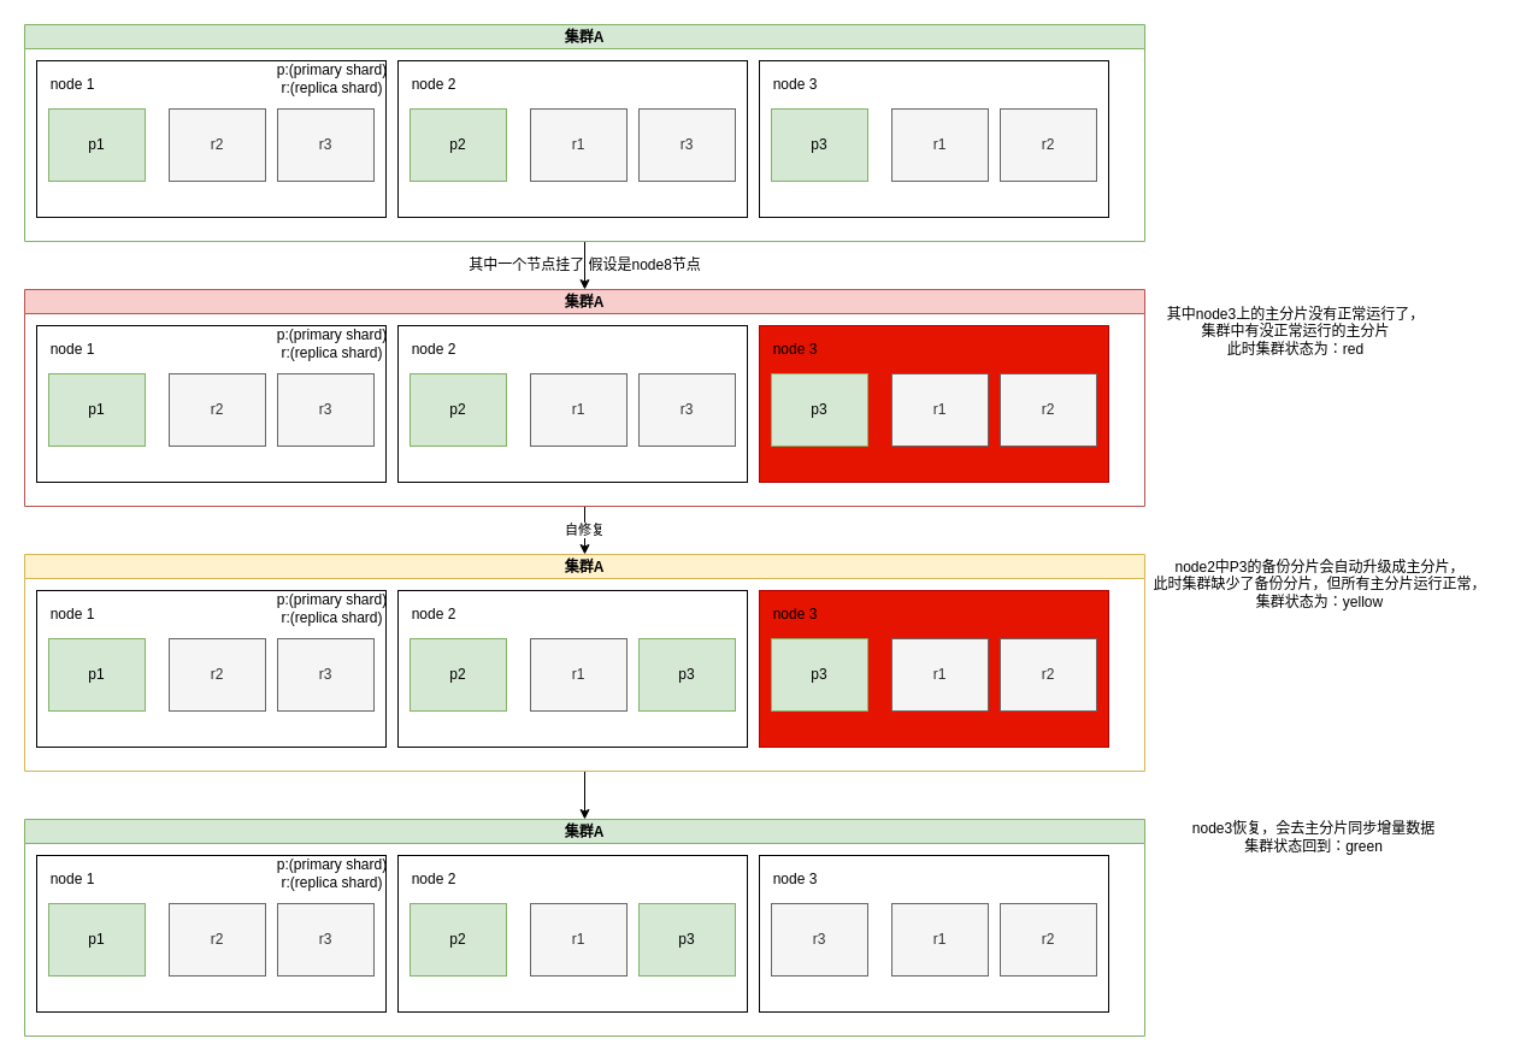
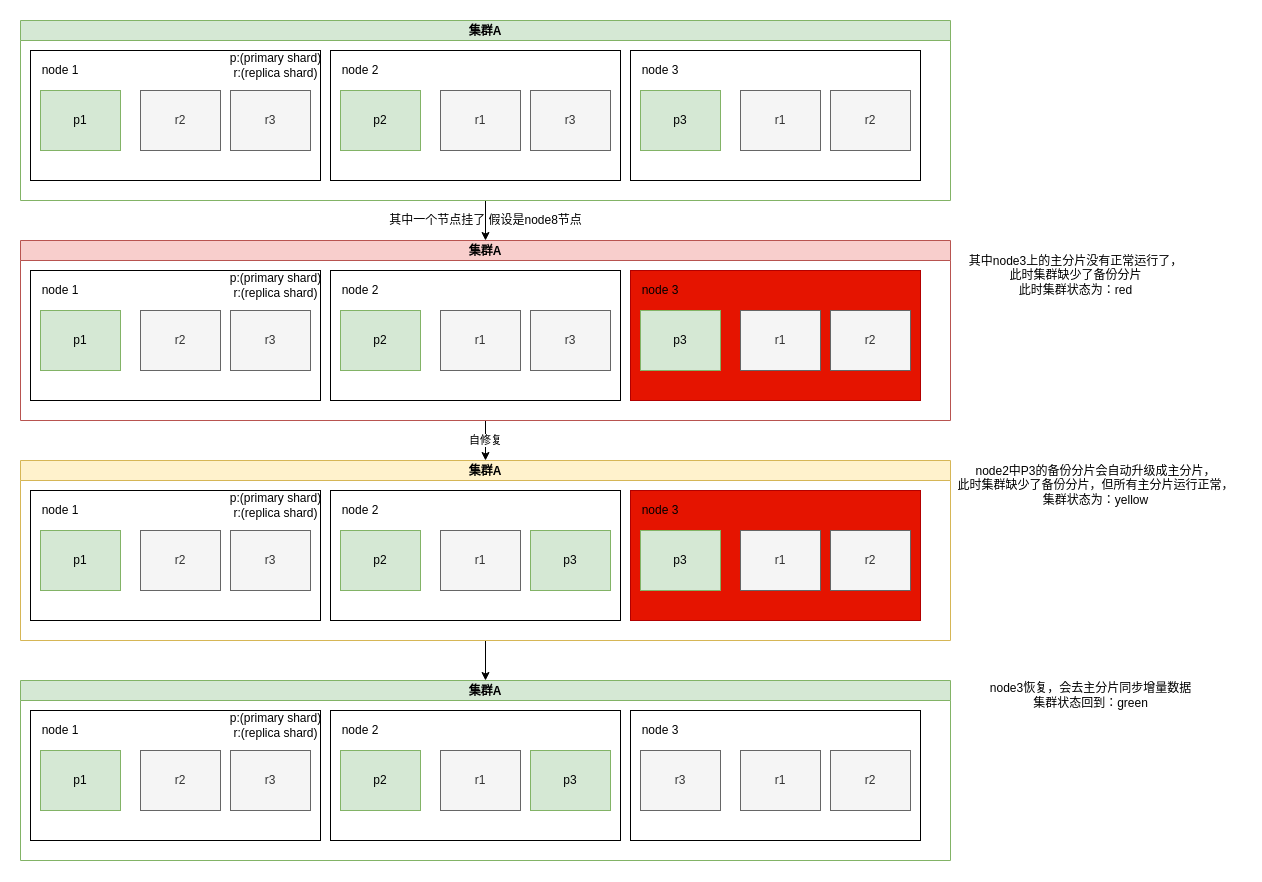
  <mxCell id="0" />
  <mxCell id="1" parent="0" />
  <mxCell id="2" style="edgeStyle=orthogonalEdgeStyle;rounded=0;orthogonalLoop=1;jettySize=auto;html=1;exitX=0.5;exitY=1;exitDx=0;exitDy=0;entryX=0.5;entryY=0;entryDx=0;entryDy=0;" edge="1" parent="1" source="3" target="21"><mxGeometry relative="1" as="geometry" /></mxCell>
  <mxCell id="3" value="集群A" style="swimlane;startSize=20;horizontal=1;containerType=tree;newEdgeStyle={&quot;edgeStyle&quot;:&quot;elbowEdgeStyle&quot;,&quot;startArrow&quot;:&quot;none&quot;,&quot;endArrow&quot;:&quot;none&quot;};fillColor=#d5e8d4;strokeColor=#82b366;" vertex="1" parent="1"><mxGeometry x="20" y="20" width="930" height="180" as="geometry"><mxRectangle x="70" y="50" width="70" height="20" as="alternateBounds" /></mxGeometry></mxCell>
  <mxCell id="4" value="" style="rounded=0;whiteSpace=wrap;html=1;" vertex="1" parent="3"><mxGeometry x="10" y="30" width="290" height="130" as="geometry" /></mxCell>
  <mxCell id="5" value="node 1" style="text;html=1;strokeColor=none;fillColor=none;align=center;verticalAlign=middle;whiteSpace=wrap;rounded=0;" vertex="1" parent="3"><mxGeometry x="20" y="40" width="40" height="20" as="geometry" /></mxCell>
  <mxCell id="6" value="p1" style="rounded=0;whiteSpace=wrap;html=1;fillColor=#d5e8d4;strokeColor=#82b366;" vertex="1" parent="3"><mxGeometry x="20" y="70" width="80" height="60" as="geometry" /></mxCell>
  <mxCell id="7" value="r2" style="rounded=0;whiteSpace=wrap;html=1;fillColor=#f5f5f5;strokeColor=#666666;fontColor=#333333;" vertex="1" parent="3"><mxGeometry x="120" y="70" width="80" height="60" as="geometry" /></mxCell>
  <mxCell id="8" value="r3" style="rounded=0;whiteSpace=wrap;html=1;fillColor=#f5f5f5;strokeColor=#666666;fontColor=#333333;" vertex="1" parent="3"><mxGeometry x="210" y="70" width="80" height="60" as="geometry" /></mxCell>
  <mxCell id="9" value="" style="rounded=0;whiteSpace=wrap;html=1;" vertex="1" parent="3"><mxGeometry x="310" y="30" width="290" height="130" as="geometry" /></mxCell>
  <mxCell id="10" value="p2" style="rounded=0;whiteSpace=wrap;html=1;fillColor=#d5e8d4;strokeColor=#82b366;" vertex="1" parent="3"><mxGeometry x="320" y="70" width="80" height="60" as="geometry" /></mxCell>
  <mxCell id="11" value="r1" style="rounded=0;whiteSpace=wrap;html=1;fillColor=#f5f5f5;strokeColor=#666666;fontColor=#333333;" vertex="1" parent="3"><mxGeometry x="420" y="70" width="80" height="60" as="geometry" /></mxCell>
  <mxCell id="12" value="r3" style="rounded=0;whiteSpace=wrap;html=1;fillColor=#f5f5f5;strokeColor=#666666;fontColor=#333333;" vertex="1" parent="3"><mxGeometry x="510" y="70" width="80" height="60" as="geometry" /></mxCell>
  <mxCell id="13" value="node 2" style="text;html=1;strokeColor=none;fillColor=none;align=center;verticalAlign=middle;whiteSpace=wrap;rounded=0;" vertex="1" parent="3"><mxGeometry x="320" y="40" width="40" height="20" as="geometry" /></mxCell>
  <mxCell id="14" value="" style="rounded=0;whiteSpace=wrap;html=1;" vertex="1" parent="3"><mxGeometry x="610" y="30" width="290" height="130" as="geometry" /></mxCell>
  <mxCell id="15" value="p3" style="rounded=0;whiteSpace=wrap;html=1;fillColor=#d5e8d4;strokeColor=#82b366;" vertex="1" parent="3"><mxGeometry x="620" y="70" width="80" height="60" as="geometry" /></mxCell>
  <mxCell id="16" value="r1" style="rounded=0;whiteSpace=wrap;html=1;fillColor=#f5f5f5;strokeColor=#666666;fontColor=#333333;" vertex="1" parent="3"><mxGeometry x="720" y="70" width="80" height="60" as="geometry" /></mxCell>
  <mxCell id="17" value="r2" style="rounded=0;whiteSpace=wrap;html=1;fillColor=#f5f5f5;strokeColor=#666666;fontColor=#333333;" vertex="1" parent="3"><mxGeometry x="810" y="70" width="80" height="60" as="geometry" /></mxCell>
  <mxCell id="18" value="node 3" style="text;html=1;strokeColor=none;fillColor=none;align=center;verticalAlign=middle;whiteSpace=wrap;rounded=0;" vertex="1" parent="3"><mxGeometry x="620" y="40" width="40" height="20" as="geometry" /></mxCell>
  <mxCell id="19" value="p:(primary shard)&lt;br&gt;r:(replica shard)" style="text;html=1;align=center;verticalAlign=middle;resizable=0;points=[];autosize=1;strokeColor=none;" vertex="1" parent="3"><mxGeometry x="200" y="30" width="110" height="30" as="geometry" /></mxCell>
  <mxCell id="20" value="自修复" style="edgeStyle=orthogonalEdgeStyle;rounded=0;orthogonalLoop=1;jettySize=auto;html=1;exitX=0.5;exitY=1;exitDx=0;exitDy=0;entryX=0.5;entryY=0;entryDx=0;entryDy=0;" edge="1" parent="1" source="21" target="41"><mxGeometry relative="1" as="geometry" /></mxCell>
  <mxCell id="21" value="集群A" style="swimlane;startSize=20;horizontal=1;containerType=tree;newEdgeStyle={&quot;edgeStyle&quot;:&quot;elbowEdgeStyle&quot;,&quot;startArrow&quot;:&quot;none&quot;,&quot;endArrow&quot;:&quot;none&quot;};fillColor=#f8cecc;strokeColor=#b85450;" vertex="1" parent="1"><mxGeometry x="20" y="240" width="930" height="180" as="geometry"><mxRectangle x="70" y="50" width="70" height="20" as="alternateBounds" /></mxGeometry></mxCell>
  <mxCell id="22" value="" style="rounded=0;whiteSpace=wrap;html=1;" vertex="1" parent="21"><mxGeometry x="10" y="30" width="290" height="130" as="geometry" /></mxCell>
  <mxCell id="23" value="node 1" style="text;html=1;strokeColor=none;fillColor=none;align=center;verticalAlign=middle;whiteSpace=wrap;rounded=0;" vertex="1" parent="21"><mxGeometry x="20" y="40" width="40" height="20" as="geometry" /></mxCell>
  <mxCell id="24" value="p1" style="rounded=0;whiteSpace=wrap;html=1;fillColor=#d5e8d4;strokeColor=#82b366;" vertex="1" parent="21"><mxGeometry x="20" y="70" width="80" height="60" as="geometry" /></mxCell>
  <mxCell id="25" value="r2" style="rounded=0;whiteSpace=wrap;html=1;fillColor=#f5f5f5;strokeColor=#666666;fontColor=#333333;" vertex="1" parent="21"><mxGeometry x="120" y="70" width="80" height="60" as="geometry" /></mxCell>
  <mxCell id="26" value="r3" style="rounded=0;whiteSpace=wrap;html=1;fillColor=#f5f5f5;strokeColor=#666666;fontColor=#333333;" vertex="1" parent="21"><mxGeometry x="210" y="70" width="80" height="60" as="geometry" /></mxCell>
  <mxCell id="27" value="" style="rounded=0;whiteSpace=wrap;html=1;" vertex="1" parent="21"><mxGeometry x="310" y="30" width="290" height="130" as="geometry" /></mxCell>
  <mxCell id="28" value="p2" style="rounded=0;whiteSpace=wrap;html=1;fillColor=#d5e8d4;strokeColor=#82b366;" vertex="1" parent="21"><mxGeometry x="320" y="70" width="80" height="60" as="geometry" /></mxCell>
  <mxCell id="29" value="r1" style="rounded=0;whiteSpace=wrap;html=1;fillColor=#f5f5f5;strokeColor=#666666;fontColor=#333333;" vertex="1" parent="21"><mxGeometry x="420" y="70" width="80" height="60" as="geometry" /></mxCell>
  <mxCell id="30" value="r3" style="rounded=0;whiteSpace=wrap;html=1;fillColor=#f5f5f5;strokeColor=#666666;fontColor=#333333;" vertex="1" parent="21"><mxGeometry x="510" y="70" width="80" height="60" as="geometry" /></mxCell>
  <mxCell id="31" value="node 2" style="text;html=1;strokeColor=none;fillColor=none;align=center;verticalAlign=middle;whiteSpace=wrap;rounded=0;" vertex="1" parent="21"><mxGeometry x="320" y="40" width="40" height="20" as="geometry" /></mxCell>
  <mxCell id="32" value="" style="rounded=0;whiteSpace=wrap;html=1;fillColor=#e51400;strokeColor=#B20000;fontColor=#ffffff;" vertex="1" parent="21"><mxGeometry x="610" y="30" width="290" height="130" as="geometry" /></mxCell>
  <mxCell id="33" value="p3" style="rounded=0;whiteSpace=wrap;html=1;fillColor=#d5e8d4;strokeColor=#82b366;" vertex="1" parent="21"><mxGeometry x="620" y="70" width="80" height="60" as="geometry" /></mxCell>
  <mxCell id="34" value="r1" style="rounded=0;whiteSpace=wrap;html=1;fillColor=#f5f5f5;strokeColor=#666666;fontColor=#333333;" vertex="1" parent="21"><mxGeometry x="720" y="70" width="80" height="60" as="geometry" /></mxCell>
  <mxCell id="35" value="r2" style="rounded=0;whiteSpace=wrap;html=1;fillColor=#f5f5f5;strokeColor=#666666;fontColor=#333333;" vertex="1" parent="21"><mxGeometry x="810" y="70" width="80" height="60" as="geometry" /></mxCell>
  <mxCell id="36" value="node 3" style="text;html=1;strokeColor=none;fillColor=none;align=center;verticalAlign=middle;whiteSpace=wrap;rounded=0;" vertex="1" parent="21"><mxGeometry x="620" y="40" width="40" height="20" as="geometry" /></mxCell>
  <mxCell id="37" value="p:(primary shard)&lt;br&gt;r:(replica shard)" style="text;html=1;align=center;verticalAlign=middle;resizable=0;points=[];autosize=1;strokeColor=none;" vertex="1" parent="21"><mxGeometry x="200" y="30" width="110" height="30" as="geometry" /></mxCell>
  <mxCell id="38" value="其中一个节点挂了 假设是node8节点" style="text;html=1;align=center;verticalAlign=middle;resizable=0;points=[];autosize=1;strokeColor=none;" vertex="1" parent="1"><mxGeometry x="380" y="210" width="210" height="20" as="geometry" /></mxCell>
- <mxCell id="39" value="其中node3上的主分片没有正常运行了，&lt;br&gt;集群中有没正常运行的主分片&lt;br&gt;此时集群状态为：red" style="text;html=1;align=center;verticalAlign=middle;resizable=0;points=[];autosize=1;strokeColor=none;" vertex="1" parent="1"><mxGeometry x="960" y="250" width="230" height="50" as="geometry" /></mxCell>
+ <mxCell id="39" value="其中node3上的主分片没有正常运行了，&lt;br&gt;此时集群缺少了备份分片&lt;br&gt;此时集群状态为：red" style="text;html=1;align=center;verticalAlign=middle;resizable=0;points=[];autosize=1;strokeColor=none;" vertex="1" parent="1"><mxGeometry x="960" y="250" width="230" height="50" as="geometry" /></mxCell>
  <mxCell id="40" style="edgeStyle=orthogonalEdgeStyle;rounded=0;orthogonalLoop=1;jettySize=auto;html=1;exitX=0.5;exitY=1;exitDx=0;exitDy=0;entryX=0.5;entryY=0;entryDx=0;entryDy=0;" edge="1" parent="1" source="41" target="60"><mxGeometry relative="1" as="geometry" /></mxCell>
  <mxCell id="41" value="集群A" style="swimlane;startSize=20;horizontal=1;containerType=tree;newEdgeStyle={&quot;edgeStyle&quot;:&quot;elbowEdgeStyle&quot;,&quot;startArrow&quot;:&quot;none&quot;,&quot;endArrow&quot;:&quot;none&quot;};fillColor=#fff2cc;strokeColor=#d6b656;" vertex="1" parent="1"><mxGeometry x="20" y="460" width="930" height="180" as="geometry"><mxRectangle x="70" y="50" width="70" height="20" as="alternateBounds" /></mxGeometry></mxCell>
  <mxCell id="42" value="" style="rounded=0;whiteSpace=wrap;html=1;" vertex="1" parent="41"><mxGeometry x="10" y="30" width="290" height="130" as="geometry" /></mxCell>
  <mxCell id="43" value="node 1" style="text;html=1;strokeColor=none;fillColor=none;align=center;verticalAlign=middle;whiteSpace=wrap;rounded=0;" vertex="1" parent="41"><mxGeometry x="20" y="40" width="40" height="20" as="geometry" /></mxCell>
  <mxCell id="44" value="p1" style="rounded=0;whiteSpace=wrap;html=1;fillColor=#d5e8d4;strokeColor=#82b366;" vertex="1" parent="41"><mxGeometry x="20" y="70" width="80" height="60" as="geometry" /></mxCell>
  <mxCell id="45" value="r2" style="rounded=0;whiteSpace=wrap;html=1;fillColor=#f5f5f5;strokeColor=#666666;fontColor=#333333;" vertex="1" parent="41"><mxGeometry x="120" y="70" width="80" height="60" as="geometry" /></mxCell>
  <mxCell id="46" value="r3" style="rounded=0;whiteSpace=wrap;html=1;fillColor=#f5f5f5;strokeColor=#666666;fontColor=#333333;" vertex="1" parent="41"><mxGeometry x="210" y="70" width="80" height="60" as="geometry" /></mxCell>
  <mxCell id="47" value="" style="rounded=0;whiteSpace=wrap;html=1;" vertex="1" parent="41"><mxGeometry x="310" y="30" width="290" height="130" as="geometry" /></mxCell>
  <mxCell id="48" value="p2" style="rounded=0;whiteSpace=wrap;html=1;fillColor=#d5e8d4;strokeColor=#82b366;" vertex="1" parent="41"><mxGeometry x="320" y="70" width="80" height="60" as="geometry" /></mxCell>
  <mxCell id="49" value="r1" style="rounded=0;whiteSpace=wrap;html=1;fillColor=#f5f5f5;strokeColor=#666666;fontColor=#333333;" vertex="1" parent="41"><mxGeometry x="420" y="70" width="80" height="60" as="geometry" /></mxCell>
  <mxCell id="50" value="r3" style="rounded=0;whiteSpace=wrap;html=1;fillColor=#f5f5f5;strokeColor=#666666;fontColor=#333333;" vertex="1" parent="41"><mxGeometry x="510" y="70" width="80" height="60" as="geometry" /></mxCell>
  <mxCell id="51" value="node 2" style="text;html=1;strokeColor=none;fillColor=none;align=center;verticalAlign=middle;whiteSpace=wrap;rounded=0;" vertex="1" parent="41"><mxGeometry x="320" y="40" width="40" height="20" as="geometry" /></mxCell>
  <mxCell id="52" value="" style="rounded=0;whiteSpace=wrap;html=1;fillColor=#e51400;strokeColor=#B20000;fontColor=#ffffff;" vertex="1" parent="41"><mxGeometry x="610" y="30" width="290" height="130" as="geometry" /></mxCell>
  <mxCell id="53" value="r1" style="rounded=0;whiteSpace=wrap;html=1;fillColor=#f5f5f5;strokeColor=#666666;fontColor=#333333;" vertex="1" parent="41"><mxGeometry x="720" y="70" width="80" height="60" as="geometry" /></mxCell>
  <mxCell id="54" value="r2" style="rounded=0;whiteSpace=wrap;html=1;fillColor=#f5f5f5;strokeColor=#666666;fontColor=#333333;" vertex="1" parent="41"><mxGeometry x="810" y="70" width="80" height="60" as="geometry" /></mxCell>
  <mxCell id="55" value="node 3" style="text;html=1;strokeColor=none;fillColor=none;align=center;verticalAlign=middle;whiteSpace=wrap;rounded=0;" vertex="1" parent="41"><mxGeometry x="620" y="40" width="40" height="20" as="geometry" /></mxCell>
  <mxCell id="56" value="p:(primary shard)&lt;br&gt;r:(replica shard)" style="text;html=1;align=center;verticalAlign=middle;resizable=0;points=[];autosize=1;strokeColor=none;" vertex="1" parent="41"><mxGeometry x="200" y="30" width="110" height="30" as="geometry" /></mxCell>
  <mxCell id="57" value="p3" style="rounded=0;whiteSpace=wrap;html=1;fillColor=#d5e8d4;strokeColor=#82b366;" vertex="1" parent="41"><mxGeometry x="620" y="70" width="80" height="60" as="geometry" /></mxCell>
  <mxCell id="58" value="p3" style="rounded=0;whiteSpace=wrap;html=1;fillColor=#d5e8d4;strokeColor=#82b366;" vertex="1" parent="41"><mxGeometry x="510" y="70" width="80" height="60" as="geometry" /></mxCell>
  <mxCell id="59" value="node2中P3的备份分片会自动升级成主分片，&lt;br&gt;此时集群缺少了备份分片，但所有主分片运行正常，&lt;br&gt;集群状态为：yellow" style="text;html=1;align=center;verticalAlign=middle;resizable=0;points=[];autosize=1;strokeColor=none;" vertex="1" parent="1"><mxGeometry x="950" y="460" width="290" height="50" as="geometry" /></mxCell>
  <mxCell id="60" value="集群A" style="swimlane;startSize=20;horizontal=1;containerType=tree;newEdgeStyle={&quot;edgeStyle&quot;:&quot;elbowEdgeStyle&quot;,&quot;startArrow&quot;:&quot;none&quot;,&quot;endArrow&quot;:&quot;none&quot;};fillColor=#d5e8d4;strokeColor=#82b366;" vertex="1" parent="1"><mxGeometry x="20" y="680" width="930" height="180" as="geometry"><mxRectangle x="70" y="50" width="70" height="20" as="alternateBounds" /></mxGeometry></mxCell>
  <mxCell id="61" value="" style="rounded=0;whiteSpace=wrap;html=1;" vertex="1" parent="60"><mxGeometry x="10" y="30" width="290" height="130" as="geometry" /></mxCell>
  <mxCell id="62" value="node 1" style="text;html=1;strokeColor=none;fillColor=none;align=center;verticalAlign=middle;whiteSpace=wrap;rounded=0;" vertex="1" parent="60"><mxGeometry x="20" y="40" width="40" height="20" as="geometry" /></mxCell>
  <mxCell id="63" value="p1" style="rounded=0;whiteSpace=wrap;html=1;fillColor=#d5e8d4;strokeColor=#82b366;" vertex="1" parent="60"><mxGeometry x="20" y="70" width="80" height="60" as="geometry" /></mxCell>
  <mxCell id="64" value="r2" style="rounded=0;whiteSpace=wrap;html=1;fillColor=#f5f5f5;strokeColor=#666666;fontColor=#333333;" vertex="1" parent="60"><mxGeometry x="120" y="70" width="80" height="60" as="geometry" /></mxCell>
  <mxCell id="65" value="r3" style="rounded=0;whiteSpace=wrap;html=1;fillColor=#f5f5f5;strokeColor=#666666;fontColor=#333333;" vertex="1" parent="60"><mxGeometry x="210" y="70" width="80" height="60" as="geometry" /></mxCell>
  <mxCell id="66" value="" style="rounded=0;whiteSpace=wrap;html=1;" vertex="1" parent="60"><mxGeometry x="310" y="30" width="290" height="130" as="geometry" /></mxCell>
  <mxCell id="67" value="p2" style="rounded=0;whiteSpace=wrap;html=1;fillColor=#d5e8d4;strokeColor=#82b366;" vertex="1" parent="60"><mxGeometry x="320" y="70" width="80" height="60" as="geometry" /></mxCell>
  <mxCell id="68" value="r1" style="rounded=0;whiteSpace=wrap;html=1;fillColor=#f5f5f5;strokeColor=#666666;fontColor=#333333;" vertex="1" parent="60"><mxGeometry x="420" y="70" width="80" height="60" as="geometry" /></mxCell>
  <mxCell id="69" value="r3" style="rounded=0;whiteSpace=wrap;html=1;fillColor=#f5f5f5;strokeColor=#666666;fontColor=#333333;" vertex="1" parent="60"><mxGeometry x="510" y="70" width="80" height="60" as="geometry" /></mxCell>
  <mxCell id="70" value="node 2" style="text;html=1;strokeColor=none;fillColor=none;align=center;verticalAlign=middle;whiteSpace=wrap;rounded=0;" vertex="1" parent="60"><mxGeometry x="320" y="40" width="40" height="20" as="geometry" /></mxCell>
  <mxCell id="71" value="" style="rounded=0;whiteSpace=wrap;html=1;" vertex="1" parent="60"><mxGeometry x="610" y="30" width="290" height="130" as="geometry" /></mxCell>
  <mxCell id="72" value="p3" style="rounded=0;whiteSpace=wrap;html=1;fillColor=#d5e8d4;strokeColor=#82b366;" vertex="1" parent="60"><mxGeometry x="620" y="70" width="80" height="60" as="geometry" /></mxCell>
  <mxCell id="73" value="r1" style="rounded=0;whiteSpace=wrap;html=1;fillColor=#f5f5f5;strokeColor=#666666;fontColor=#333333;" vertex="1" parent="60"><mxGeometry x="720" y="70" width="80" height="60" as="geometry" /></mxCell>
  <mxCell id="74" value="r2" style="rounded=0;whiteSpace=wrap;html=1;fillColor=#f5f5f5;strokeColor=#666666;fontColor=#333333;" vertex="1" parent="60"><mxGeometry x="810" y="70" width="80" height="60" as="geometry" /></mxCell>
  <mxCell id="75" value="node 3" style="text;html=1;strokeColor=none;fillColor=none;align=center;verticalAlign=middle;whiteSpace=wrap;rounded=0;" vertex="1" parent="60"><mxGeometry x="620" y="40" width="40" height="20" as="geometry" /></mxCell>
  <mxCell id="76" value="p:(primary shard)&lt;br&gt;r:(replica shard)" style="text;html=1;align=center;verticalAlign=middle;resizable=0;points=[];autosize=1;strokeColor=none;" vertex="1" parent="60"><mxGeometry x="200" y="30" width="110" height="30" as="geometry" /></mxCell>
  <mxCell id="77" value="p3" style="rounded=0;whiteSpace=wrap;html=1;fillColor=#d5e8d4;strokeColor=#82b366;" vertex="1" parent="60"><mxGeometry x="510" y="70" width="80" height="60" as="geometry" /></mxCell>
  <mxCell id="78" value="r3" style="rounded=0;whiteSpace=wrap;html=1;fillColor=#f5f5f5;strokeColor=#666666;fontColor=#333333;" vertex="1" parent="60"><mxGeometry x="620" y="70" width="80" height="60" as="geometry" /></mxCell>
  <mxCell id="79" value="node3恢复，会去主分片同步增量数据&lt;br&gt;集群状态回到：green" style="text;html=1;align=center;verticalAlign=middle;resizable=0;points=[];autosize=1;strokeColor=none;" vertex="1" parent="1"><mxGeometry x="980" y="680" width="220" height="30" as="geometry" /></mxCell>
